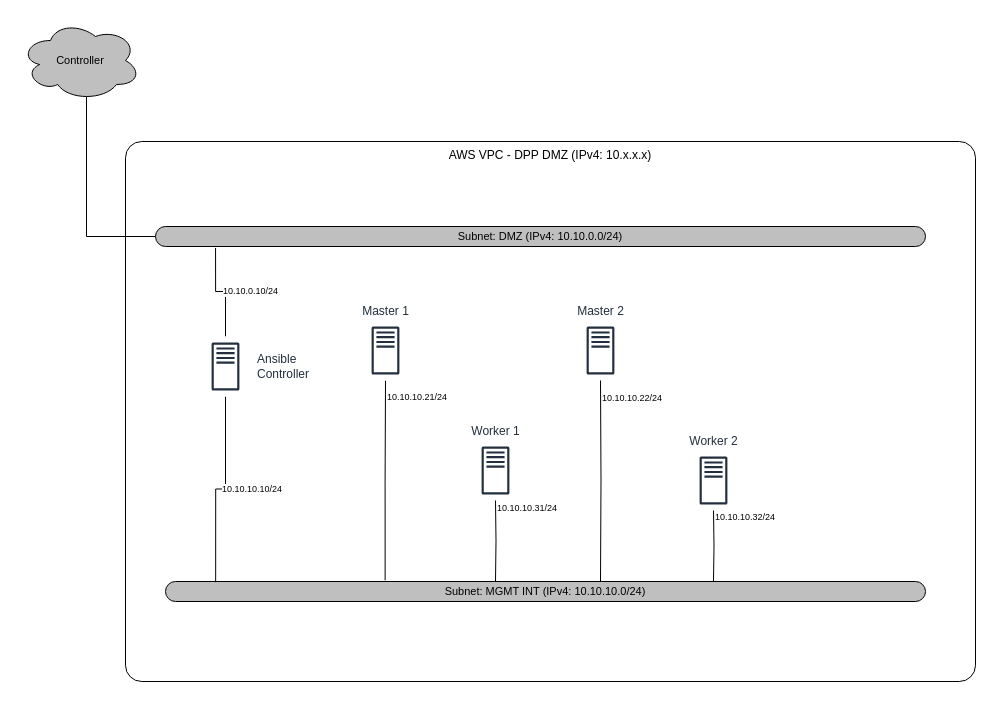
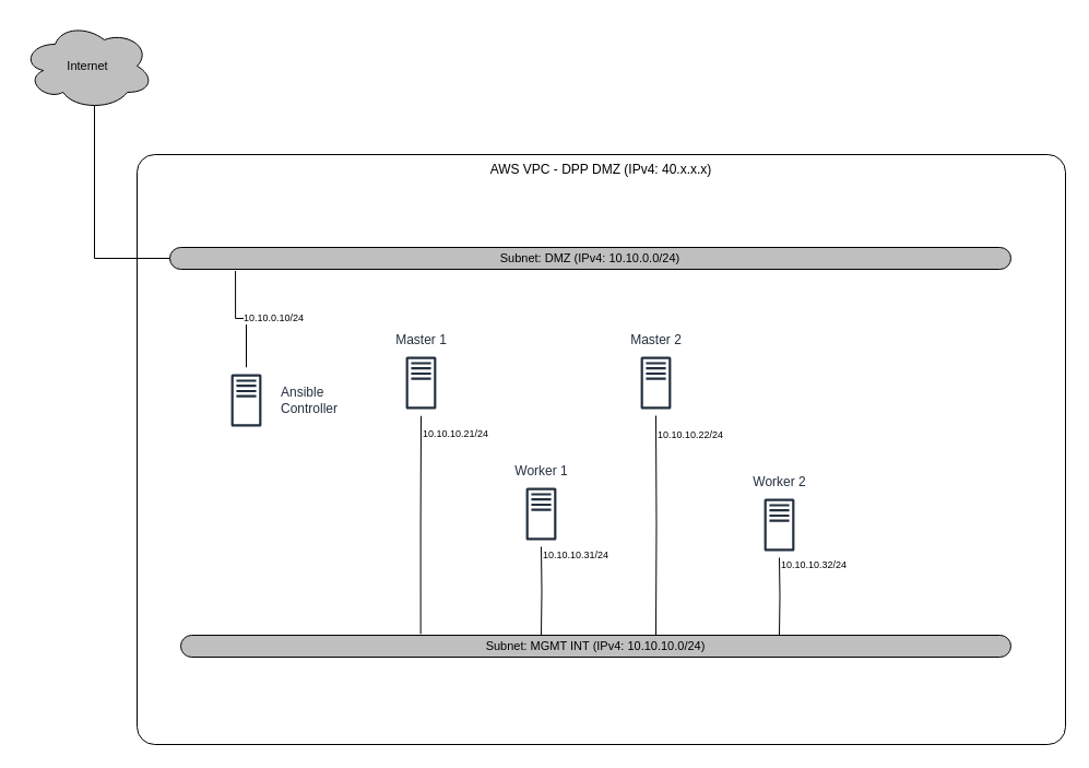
  <mxCell id="0" />
  <mxCell id="1" parent="0" />
- <mxCell id="2" value="AWS VPC - DPP DMZ (IPv4: 10.x.x.x)" style="rounded=1;whiteSpace=wrap;html=1;arcSize=3;align=center;verticalAlign=top;" vertex="1" parent="1"><mxGeometry x="125" y="141" width="850" height="540" as="geometry" /></mxCell>
+ <mxCell id="2" value="AWS VPC - DPP DMZ (IPv4: 40.x.x.x)" style="rounded=1;whiteSpace=wrap;html=1;arcSize=3;align=center;verticalAlign=top;" vertex="1" parent="1"><mxGeometry x="125" y="141" width="850" height="540" as="geometry" /></mxCell>
  <mxCell id="3" value="10.10.0.10/24" style="edgeStyle=orthogonalEdgeStyle;rounded=0;orthogonalLoop=1;jettySize=auto;html=1;endArrow=none;endFill=0;align=left;fontSize=9;exitX=0.078;exitY=1.072;exitDx=0;exitDy=0;exitPerimeter=0;" edge="1" parent="1" source="5" target="13"><mxGeometry relative="1" as="geometry"><mxPoint x="215" y="244" as="sourcePoint" /></mxGeometry></mxCell>
  <mxCell id="4" style="edgeStyle=orthogonalEdgeStyle;rounded=0;orthogonalLoop=1;jettySize=auto;html=1;exitX=0;exitY=0.5;exitDx=0;exitDy=0;entryX=0.55;entryY=0.95;entryDx=0;entryDy=0;entryPerimeter=0;endArrow=none;endFill=0;fontSize=11;align=left;" edge="1" parent="1" source="5" target="17"><mxGeometry relative="1" as="geometry" /></mxCell>
  <mxCell id="5" value="Subnet: DMZ (IPv4: 10.10.0.0/24)" style="rounded=1;whiteSpace=wrap;html=1;arcSize=50;align=center;verticalAlign=middle;fillColor=#BFBFBF;fontSize=11;" vertex="1" parent="1"><mxGeometry x="155" y="226" width="770" height="20" as="geometry" /></mxCell>
  <mxCell id="6" value="10.10.10.21/24" style="edgeStyle=orthogonalEdgeStyle;rounded=0;orthogonalLoop=1;jettySize=auto;html=1;exitX=0.289;exitY=-0.059;exitDx=0;exitDy=0;endArrow=none;endFill=0;align=left;exitPerimeter=0;fontSize=9;" edge="1" parent="1" source="7" target="8"><mxGeometry x="0.825" relative="1" as="geometry"><mxPoint as="offset" /></mxGeometry></mxCell>
  <mxCell id="7" value="Subnet: MGMT INT (IPv4: 10.10.10.0/24)" style="rounded=1;whiteSpace=wrap;html=1;arcSize=50;align=center;verticalAlign=middle;fillColor=#BFBFBF;fontSize=11;" vertex="1" parent="1"><mxGeometry x="165" y="581" width="760" height="20" as="geometry" /></mxCell>
  <mxCell id="8" value="Master 1" style="outlineConnect=0;fontColor=#232F3E;gradientColor=none;strokeColor=#232F3E;fillColor=#ffffff;dashed=0;verticalLabelPosition=top;verticalAlign=bottom;align=center;html=1;fontSize=12;fontStyle=0;aspect=fixed;shape=mxgraph.aws4.resourceIcon;resIcon=mxgraph.aws4.traditional_server;labelPosition=center;" vertex="1" parent="1"><mxGeometry x="355" y="320" width="60" height="60" as="geometry" /></mxCell>
  <mxCell id="9" value="Master 2" style="outlineConnect=0;fontColor=#232F3E;gradientColor=none;strokeColor=#232F3E;fillColor=#ffffff;dashed=0;verticalLabelPosition=top;verticalAlign=bottom;align=center;html=1;fontSize=12;fontStyle=0;aspect=fixed;shape=mxgraph.aws4.resourceIcon;resIcon=mxgraph.aws4.traditional_server;labelPosition=center;" vertex="1" parent="1"><mxGeometry x="570" y="320" width="60" height="60" as="geometry" /></mxCell>
  <mxCell id="10" value="Worker 1" style="outlineConnect=0;fontColor=#232F3E;gradientColor=none;strokeColor=#232F3E;fillColor=#ffffff;dashed=0;verticalLabelPosition=top;verticalAlign=bottom;align=center;html=1;fontSize=12;fontStyle=0;aspect=fixed;shape=mxgraph.aws4.resourceIcon;resIcon=mxgraph.aws4.traditional_server;labelPosition=center;" vertex="1" parent="1"><mxGeometry x="465" y="440" width="60" height="60" as="geometry" /></mxCell>
  <mxCell id="11" value="Worker 2" style="outlineConnect=0;fontColor=#232F3E;gradientColor=none;strokeColor=#232F3E;fillColor=#ffffff;dashed=0;verticalLabelPosition=top;verticalAlign=bottom;align=center;html=1;fontSize=12;fontStyle=0;aspect=fixed;shape=mxgraph.aws4.resourceIcon;resIcon=mxgraph.aws4.traditional_server;labelPosition=center;" vertex="1" parent="1"><mxGeometry x="683" y="450" width="60" height="60" as="geometry" /></mxCell>
- <mxCell id="12" value="10.10.10.10/24" style="edgeStyle=orthogonalEdgeStyle;rounded=0;orthogonalLoop=1;jettySize=auto;html=1;endArrow=none;endFill=0;align=left;entryX=0.066;entryY=0.033;entryDx=0;entryDy=0;entryPerimeter=0;fontSize=9;" edge="1" parent="1" source="13" target="7"><mxGeometry relative="1" as="geometry"><mxPoint x="225" y="254" as="sourcePoint" /><mxPoint x="225" y="301" as="targetPoint" /></mxGeometry></mxCell>
  <mxCell id="13" value="Ansible&lt;br&gt;Controller" style="outlineConnect=0;fontColor=#232F3E;gradientColor=none;strokeColor=#232F3E;fillColor=#ffffff;dashed=0;verticalLabelPosition=middle;verticalAlign=middle;align=left;html=1;fontSize=12;fontStyle=0;aspect=fixed;shape=mxgraph.aws4.resourceIcon;resIcon=mxgraph.aws4.traditional_server;labelPosition=right;" vertex="1" parent="1"><mxGeometry x="195" y="336" width="60" height="60" as="geometry" /></mxCell>
  <mxCell id="14" value="10.10.10.31/24" style="edgeStyle=orthogonalEdgeStyle;rounded=0;orthogonalLoop=1;jettySize=auto;html=1;endArrow=none;endFill=0;align=left;fontSize=9;" edge="1" parent="1" target="10"><mxGeometry x="0.825" relative="1" as="geometry"><mxPoint x="495" y="581" as="sourcePoint" /><mxPoint x="395" y="361" as="targetPoint" /><mxPoint as="offset" /></mxGeometry></mxCell>
  <mxCell id="15" value="10.10.10.32/24" style="edgeStyle=orthogonalEdgeStyle;rounded=0;orthogonalLoop=1;jettySize=auto;html=1;endArrow=none;endFill=0;align=left;fontSize=9;" edge="1" parent="1" target="11"><mxGeometry x="0.825" relative="1" as="geometry"><mxPoint x="713" y="581" as="sourcePoint" /><mxPoint x="583" y="481" as="targetPoint" /><mxPoint as="offset" /></mxGeometry></mxCell>
  <mxCell id="16" value="10.10.10.22/24" style="edgeStyle=orthogonalEdgeStyle;rounded=0;orthogonalLoop=1;jettySize=auto;html=1;endArrow=none;endFill=0;align=left;fontSize=9;" edge="1" parent="1" target="9"><mxGeometry x="0.825" relative="1" as="geometry"><mxPoint x="600" y="581" as="sourcePoint" /><mxPoint x="600" y="381" as="targetPoint" /><mxPoint as="offset" /></mxGeometry></mxCell>
- <mxCell id="17" value="Controller" style="ellipse;shape=cloud;whiteSpace=wrap;html=1;fillColor=#BFBFBF;fontSize=11;align=center;" vertex="1" parent="1"><mxGeometry x="20" y="20" width="120" height="80" as="geometry" /></mxCell>
+ <mxCell id="17" value="Internet" style="ellipse;shape=cloud;whiteSpace=wrap;html=1;fillColor=#BFBFBF;fontSize=11;align=center;" vertex="1" parent="1"><mxGeometry x="20" y="20" width="120" height="80" as="geometry" /></mxCell>
